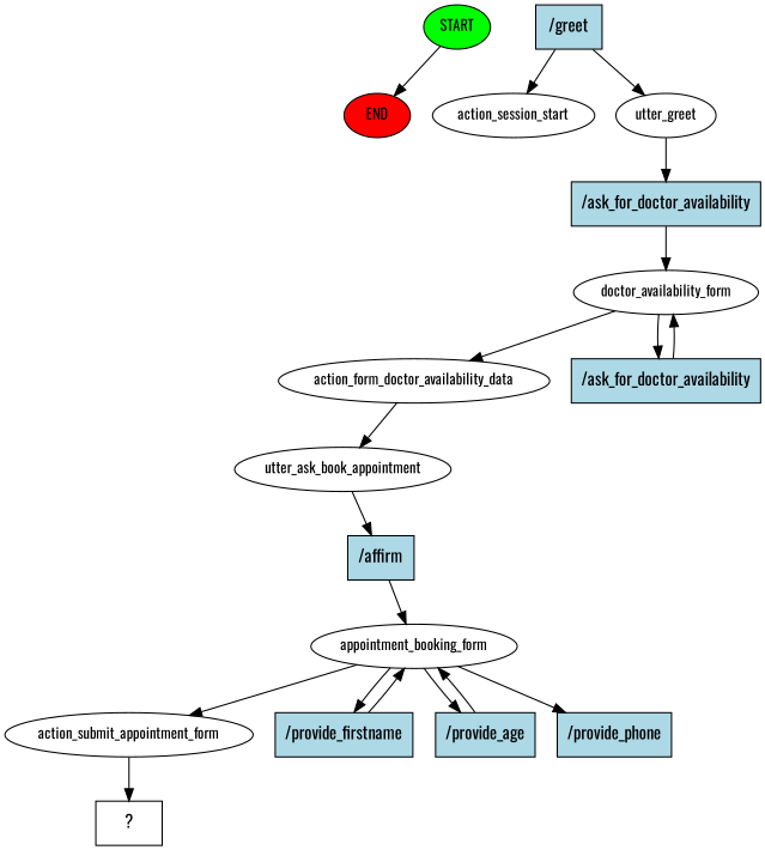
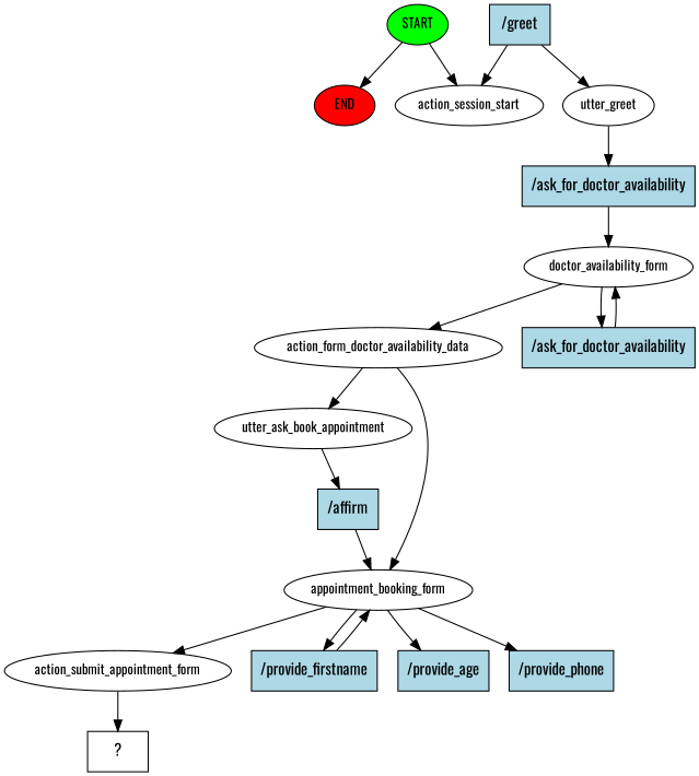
  digraph {
    fontname=Oswald
    node [fontname=Oswald fontsize=12 style=filled]
    edge [fontname=Oswald]
    n1 [fillcolor=green label=START]
    n2 [fillcolor=red label=END]
    n3 [label=action_session_start style=""]
    n4 [fillcolor=lightblue label="/greet" shape=rect fontsize=""]
    n5 [label=utter_greet style=""]
    n6 [fillcolor=lightblue label="/ask_for_doctor_availability" shape=rect fontsize=""]
    n7 [label=doctor_availability_form style=""]
    n8 [label=action_form_doctor_availability_data style=""]
    n9 [fillcolor=lightblue label="/ask_for_doctor_availability" shape=rect fontsize=""]
    n10 [label=utter_ask_book_appointment style=""]
    n11 [fillcolor=lightblue label="/affirm" shape=rect fontsize=""]
    n12 [label=appointment_booking_form style=""]
    n13 [label=action_submit_appointment_form style=""]
    n14 [fillcolor=lightblue label="/provide_firstname" shape=rect fontsize=""]
    n15 [fillcolor=lightblue label="/provide_age" shape=rect fontsize=""]
    n16 [fillcolor=lightblue label="/provide_phone" shape=rect fontsize=""]
    n17 [label="  ?  " shape=rect fontsize="" style=""]
    n1 -> n2
+   n1 -> n3
    n4 -> n3
    n4 -> n5
    n5 -> n6
    n6 -> n7
    n7 -> n8
    n7 -> n9
    n8 -> n10
    n9 -> n7
    n10 -> n11
    n11 -> n12
    n12 -> n13
    n12 -> n14
    n12 -> n15
    n12 -> n16
    n13 -> n17
    n14 -> n12
-   n15 -> n12
+   n8 -> n12
  }
